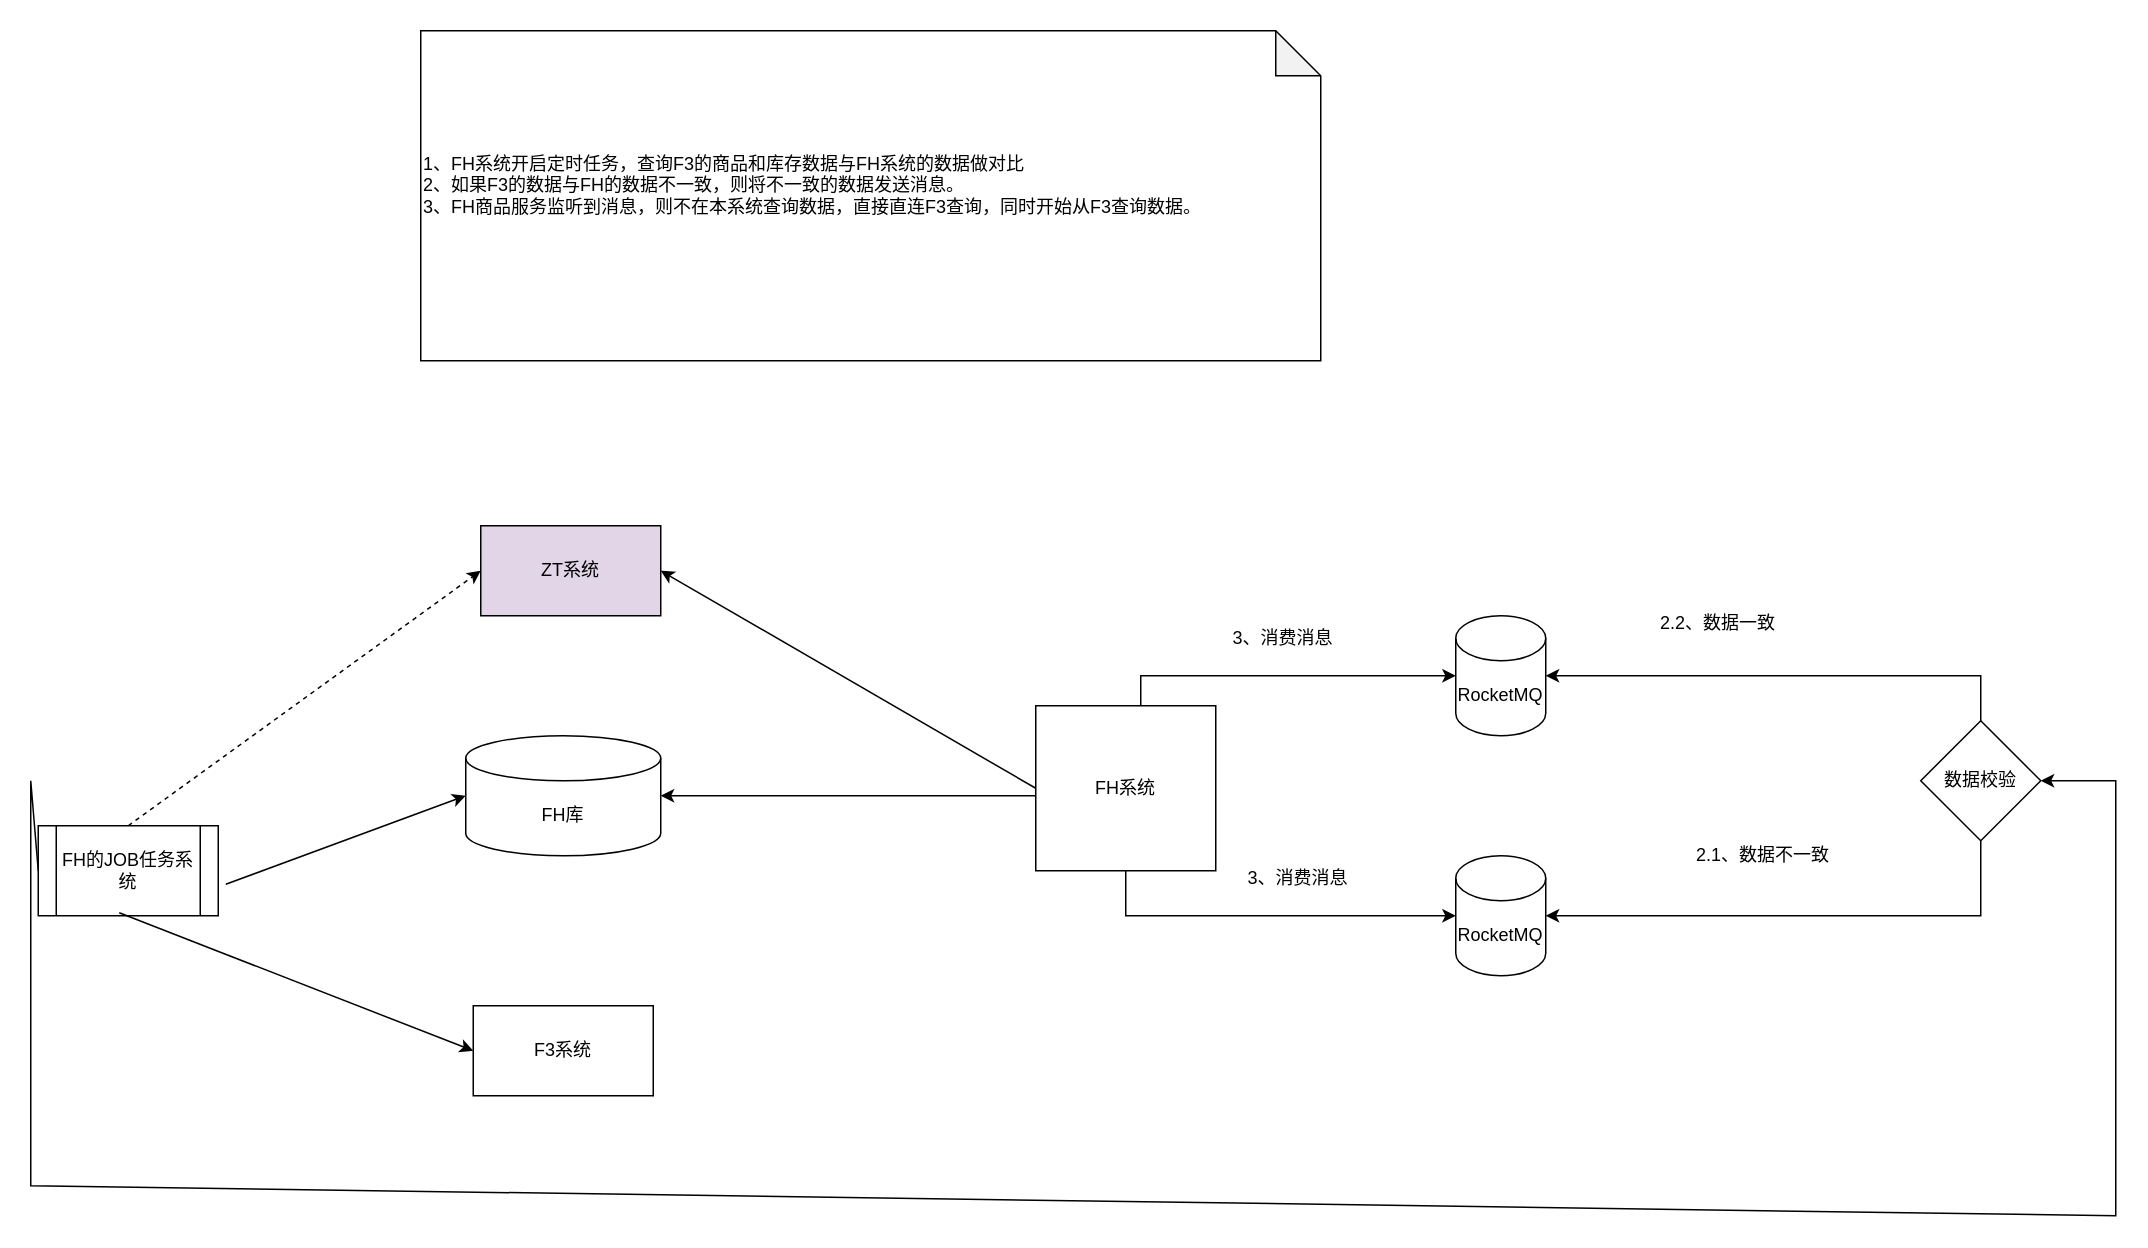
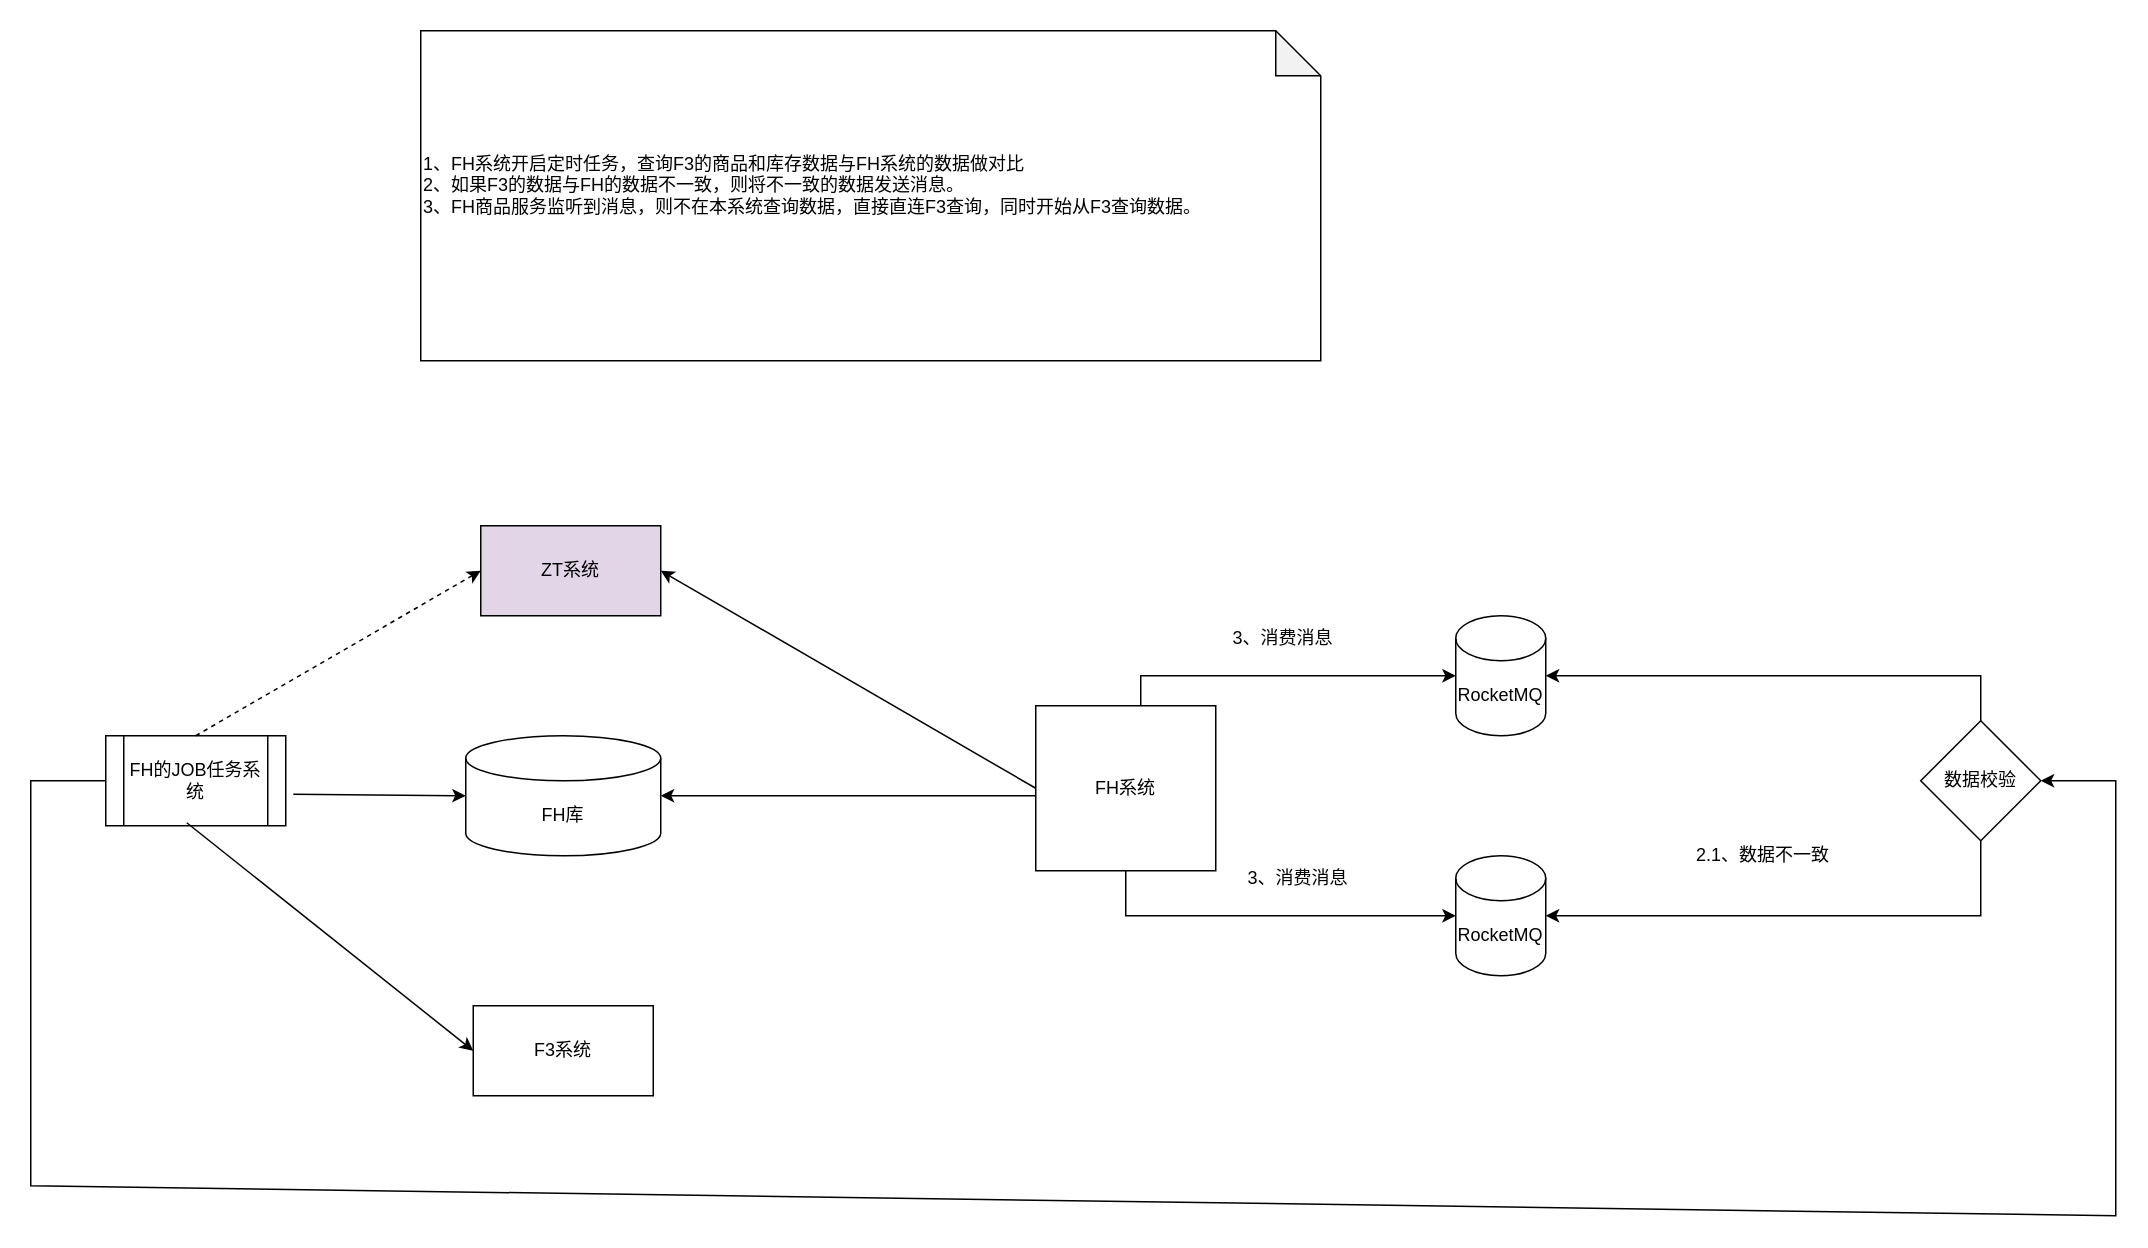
  <mxCell id="0" />
  <mxCell id="1" parent="0" />
- <mxCell id="2" value="FH的JOB任务系统" style="shape=process;whiteSpace=wrap;html=1;backgroundOutline=1;" vertex="1" parent="1"><mxGeometry x="25" y="550" width="120" height="60" as="geometry" /></mxCell>
+ <mxCell id="2" value="FH的JOB任务系统" style="shape=process;whiteSpace=wrap;html=1;backgroundOutline=1;" vertex="1" parent="1"><mxGeometry x="70" y="490" width="120" height="60" as="geometry" /></mxCell>
  <mxCell id="3" value="数据校验" style="rhombus;whiteSpace=wrap;html=1;" vertex="1" parent="1"><mxGeometry x="1280" y="480" width="80" height="80" as="geometry" /></mxCell>
  <mxCell id="4" value="" style="endArrow=classic;html=1;rounded=0;entryX=1;entryY=0.5;entryDx=0;entryDy=0;entryPerimeter=0;exitX=0.5;exitY=1;exitDx=0;exitDy=0;" edge="1" parent="1" source="3" target="8"><mxGeometry width="50" height="50" relative="1" as="geometry"><mxPoint x="1170" y="600" as="sourcePoint" /><mxPoint x="1040" y="610" as="targetPoint" /><Array as="points"><mxPoint x="1320" y="610" /></Array></mxGeometry></mxCell>
  <mxCell id="5" value="2.1、数据不一致" style="text;html=1;align=center;verticalAlign=middle;whiteSpace=wrap;rounded=0;" vertex="1" parent="1"><mxGeometry x="1110" y="555" width="130" height="30" as="geometry" /></mxCell>
  <mxCell id="6" value="" style="endArrow=classic;html=1;rounded=0;entryX=0;entryY=0.5;entryDx=0;entryDy=0;entryPerimeter=0;exitX=0.5;exitY=1;exitDx=0;exitDy=0;" edge="1" parent="1" source="12" target="8"><mxGeometry width="50" height="50" relative="1" as="geometry"><mxPoint x="930" y="830" as="sourcePoint" /><mxPoint x="920" y="610" as="targetPoint" /><Array as="points"><mxPoint x="750" y="610" /></Array></mxGeometry></mxCell>
  <mxCell id="7" value="3、消费消息" style="text;html=1;align=center;verticalAlign=middle;whiteSpace=wrap;rounded=0;" vertex="1" parent="1"><mxGeometry x="810" y="410" width="90" height="30" as="geometry" /></mxCell>
  <mxCell id="8" value="RocketMQ" style="shape=cylinder3;whiteSpace=wrap;html=1;boundedLbl=1;backgroundOutline=1;size=15;" vertex="1" parent="1"><mxGeometry x="970" y="570" width="60" height="80" as="geometry" /></mxCell>
  <mxCell id="9" value="1、FH系统开启定时任务，查询F3的商品和库存数据与FH系统的数据做对比&lt;br&gt;2、如果F3的数据与FH的数据不一致，则将不一致的数据发送消息。&lt;div&gt;3、FH商品服务监听到消息，则不在本系统查询数据，直接直连F3查询，同时开始从F3查询数据。&lt;div&gt;&lt;br&gt;&lt;/div&gt;&lt;/div&gt;" style="shape=note;whiteSpace=wrap;html=1;backgroundOutline=1;darkOpacity=0.05;align=left;" vertex="1" parent="1"><mxGeometry x="280" y="20" width="600" height="220" as="geometry" /></mxCell>
- <mxCell id="10" value="2.2、数据一致" style="text;html=1;align=center;verticalAlign=middle;whiteSpace=wrap;rounded=0;" vertex="1" parent="1"><mxGeometry x="1100" y="400" width="90" height="30" as="geometry" /></mxCell>
  <mxCell id="11" value="RocketMQ" style="shape=cylinder3;whiteSpace=wrap;html=1;boundedLbl=1;backgroundOutline=1;size=15;" vertex="1" parent="1"><mxGeometry x="970" y="410" width="60" height="80" as="geometry" /></mxCell>
  <mxCell id="12" value="FH系统" style="rounded=0;whiteSpace=wrap;html=1;" vertex="1" parent="1"><mxGeometry x="690" y="470" width="120" height="110" as="geometry" /></mxCell>
  <mxCell id="13" value="ZT系统" style="rounded=0;whiteSpace=wrap;html=1;fillColor=#e1d5e7;" vertex="1" parent="1"><mxGeometry x="320" y="350" width="120" height="60" as="geometry" /></mxCell>
  <mxCell id="14" value="FH库" style="shape=cylinder3;whiteSpace=wrap;html=1;boundedLbl=1;backgroundOutline=1;size=15;" vertex="1" parent="1"><mxGeometry x="310" y="490" width="130" height="80" as="geometry" /></mxCell>
  <mxCell id="15" value="F3系统" style="rounded=0;whiteSpace=wrap;html=1;" vertex="1" parent="1"><mxGeometry x="315" y="670" width="120" height="60" as="geometry" /></mxCell>
  <mxCell id="16" style="edgeStyle=orthogonalEdgeStyle;rounded=0;orthogonalLoop=1;jettySize=auto;html=1;exitX=0.5;exitY=0;exitDx=0;exitDy=0;entryX=1;entryY=0.5;entryDx=0;entryDy=0;entryPerimeter=0;" edge="1" parent="1" source="3" target="11"><mxGeometry relative="1" as="geometry" /></mxCell>
  <mxCell id="17" value="" style="endArrow=classic;html=1;rounded=0;entryX=0;entryY=0.5;entryDx=0;entryDy=0;entryPerimeter=0;" edge="1" parent="1" target="11"><mxGeometry width="50" height="50" relative="1" as="geometry"><mxPoint x="760" y="470" as="sourcePoint" /><mxPoint x="800" y="530" as="targetPoint" /><Array as="points"><mxPoint x="760" y="450" /></Array></mxGeometry></mxCell>
  <mxCell id="18" value="3、消费消息" style="text;html=1;align=center;verticalAlign=middle;whiteSpace=wrap;rounded=0;" vertex="1" parent="1"><mxGeometry x="820" y="570" width="90" height="30" as="geometry" /></mxCell>
  <mxCell id="19" value="" style="endArrow=classic;html=1;rounded=0;exitX=1.042;exitY=0.65;exitDx=0;exitDy=0;exitPerimeter=0;" edge="1" parent="1" source="2"><mxGeometry width="50" height="50" relative="1" as="geometry"><mxPoint x="260" y="580" as="sourcePoint" /><mxPoint x="310" y="530" as="targetPoint" /></mxGeometry></mxCell>
  <mxCell id="20" value="" style="endArrow=classic;html=1;rounded=0;exitX=0.45;exitY=0.967;exitDx=0;exitDy=0;exitPerimeter=0;entryX=0;entryY=0.5;entryDx=0;entryDy=0;" edge="1" parent="1" source="2" target="15"><mxGeometry width="50" height="50" relative="1" as="geometry"><mxPoint x="190" y="700" as="sourcePoint" /><mxPoint x="240" y="650" as="targetPoint" /></mxGeometry></mxCell>
  <mxCell id="21" value="" style="endArrow=classic;html=1;rounded=0;exitX=0.5;exitY=0;exitDx=0;exitDy=0;entryX=0;entryY=0.5;entryDx=0;entryDy=0;dashed=1;" edge="1" parent="1" source="2" target="13"><mxGeometry width="50" height="50" relative="1" as="geometry"><mxPoint x="280" y="430" as="sourcePoint" /><mxPoint x="330" y="380" as="targetPoint" /></mxGeometry></mxCell>
  <mxCell id="22" value="" style="endArrow=classic;html=1;rounded=0;exitX=0;exitY=0.5;exitDx=0;exitDy=0;entryX=1;entryY=0.5;entryDx=0;entryDy=0;" edge="1" parent="1" source="2" target="3"><mxGeometry width="50" height="50" relative="1" as="geometry"><mxPoint x="30" y="640" as="sourcePoint" /><mxPoint x="1412" y="880" as="targetPoint" /><Array as="points"><mxPoint x="20" y="520" /><mxPoint x="20" y="790" /><mxPoint x="1410" y="810" /><mxPoint x="1410" y="520" /></Array></mxGeometry></mxCell>
  <mxCell id="23" value="" style="endArrow=classic;html=1;rounded=0;entryX=1;entryY=0.5;entryDx=0;entryDy=0;entryPerimeter=0;" edge="1" parent="1" target="14"><mxGeometry width="50" height="50" relative="1" as="geometry"><mxPoint x="690" y="530" as="sourcePoint" /><mxPoint x="550" y="500" as="targetPoint" /></mxGeometry></mxCell>
  <mxCell id="24" value="" style="endArrow=classic;html=1;rounded=0;entryX=1;entryY=0.5;entryDx=0;entryDy=0;exitX=0;exitY=0.5;exitDx=0;exitDy=0;" edge="1" parent="1" source="12" target="13"><mxGeometry width="50" height="50" relative="1" as="geometry"><mxPoint x="600" y="470" as="sourcePoint" /><mxPoint x="650" y="420" as="targetPoint" /></mxGeometry></mxCell>
